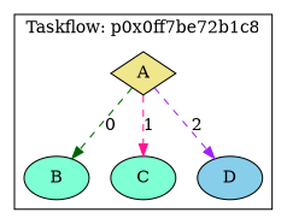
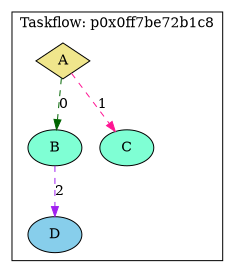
  digraph {
    node [fillcolor=aquamarine style=filled]
    edge [style=dashed]
    n1 [color=black fillcolor=khaki label=A shape=diamond]
    n2 [label=B]
    n3 [label=C]
    n4 [fillcolor=skyblue label=D]
    subgraph cluster_1 {
      label="Taskflow: p0x0ff7be72b1c8"
      n1
      n2
      n3
      n4
    }
    n1 -> n2 [color=darkgreen label=0]
    n1 -> n3 [color=deeppink label=1]
-   n1 -> n4 [color=purple label=2]
+   n2 -> n4 [color=purple label=2]
  }
